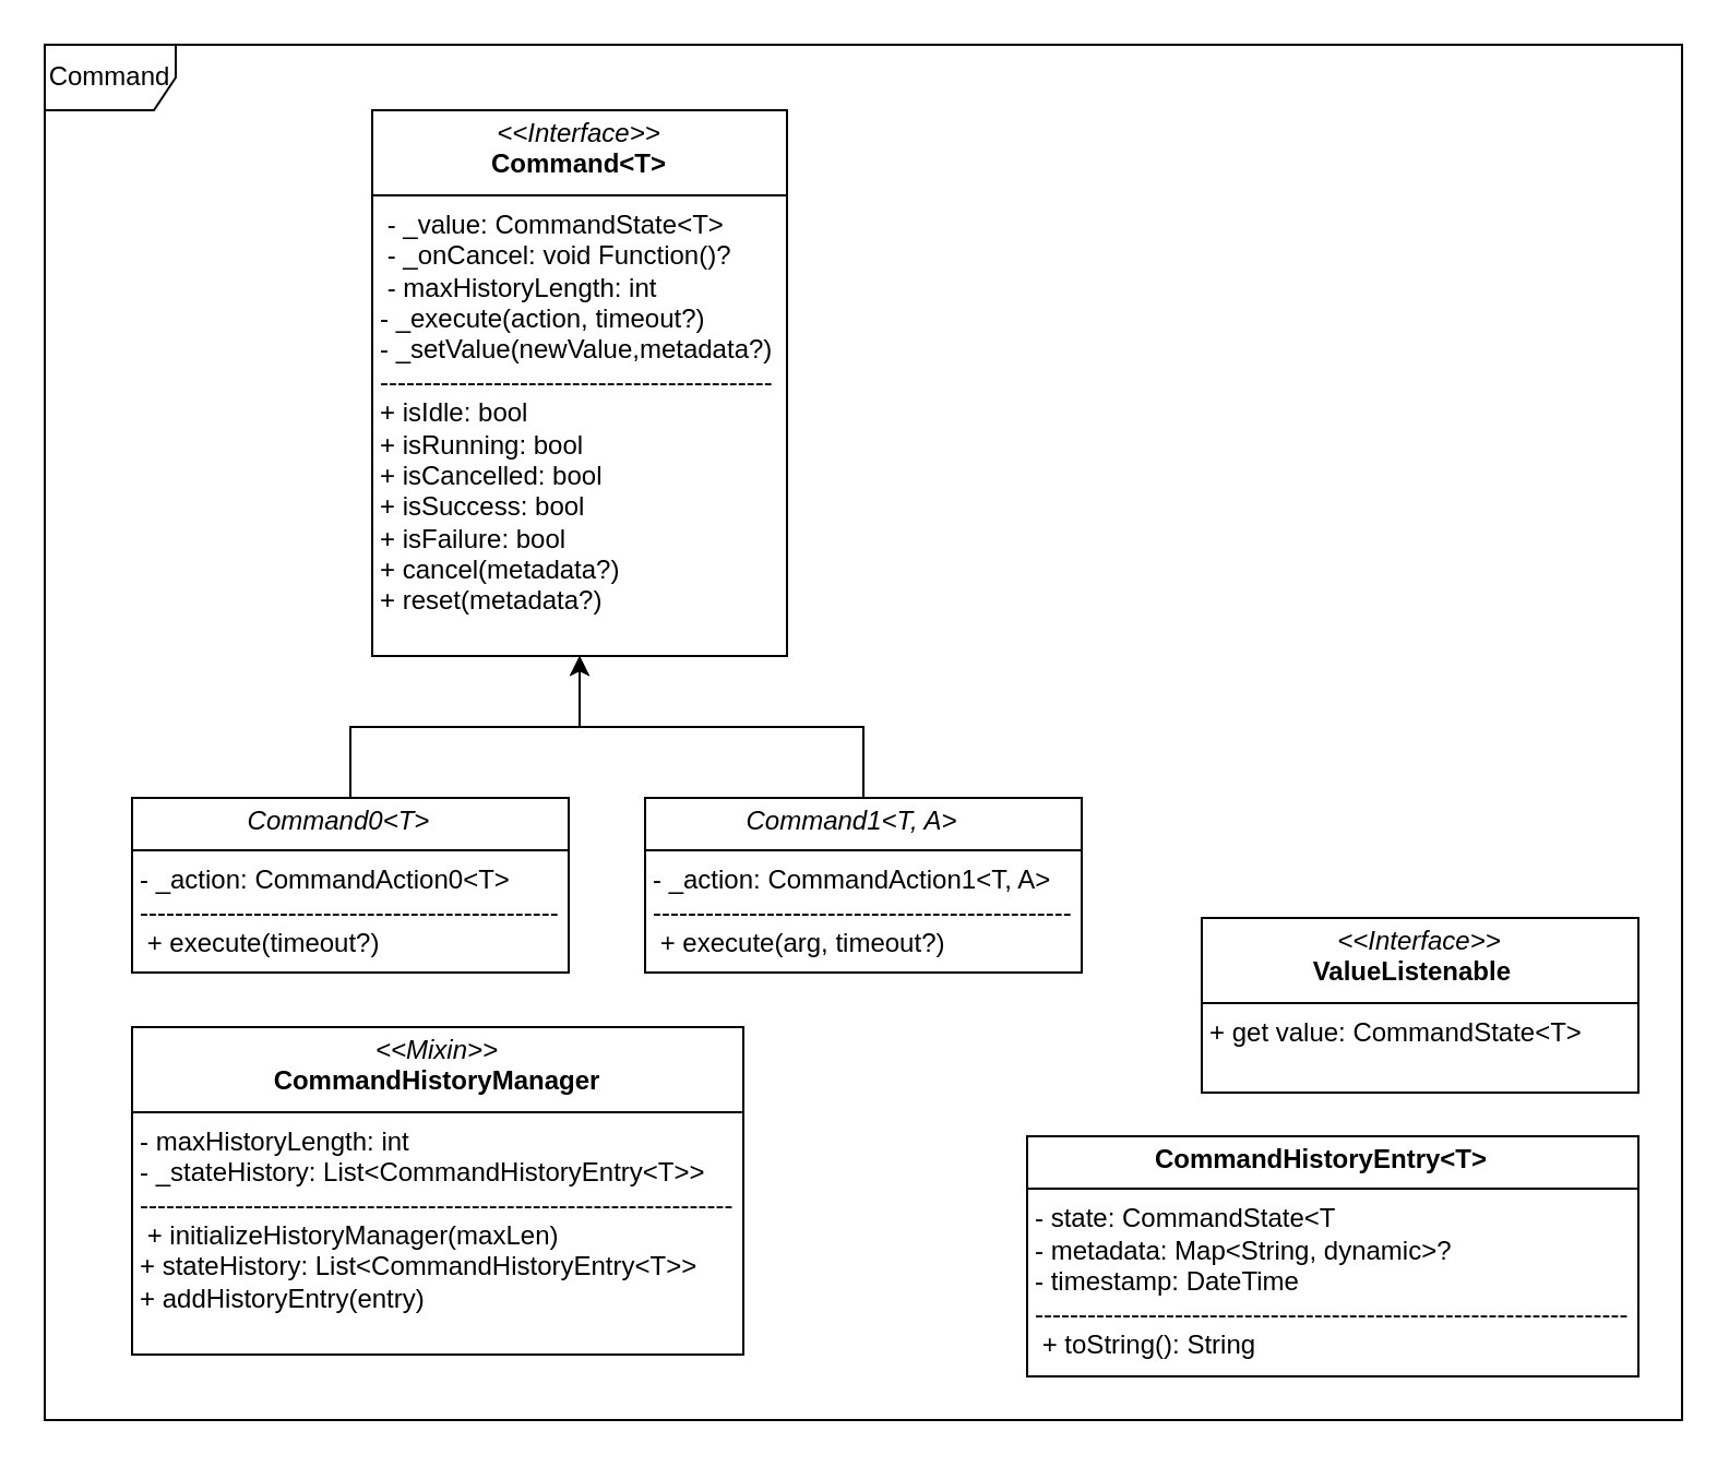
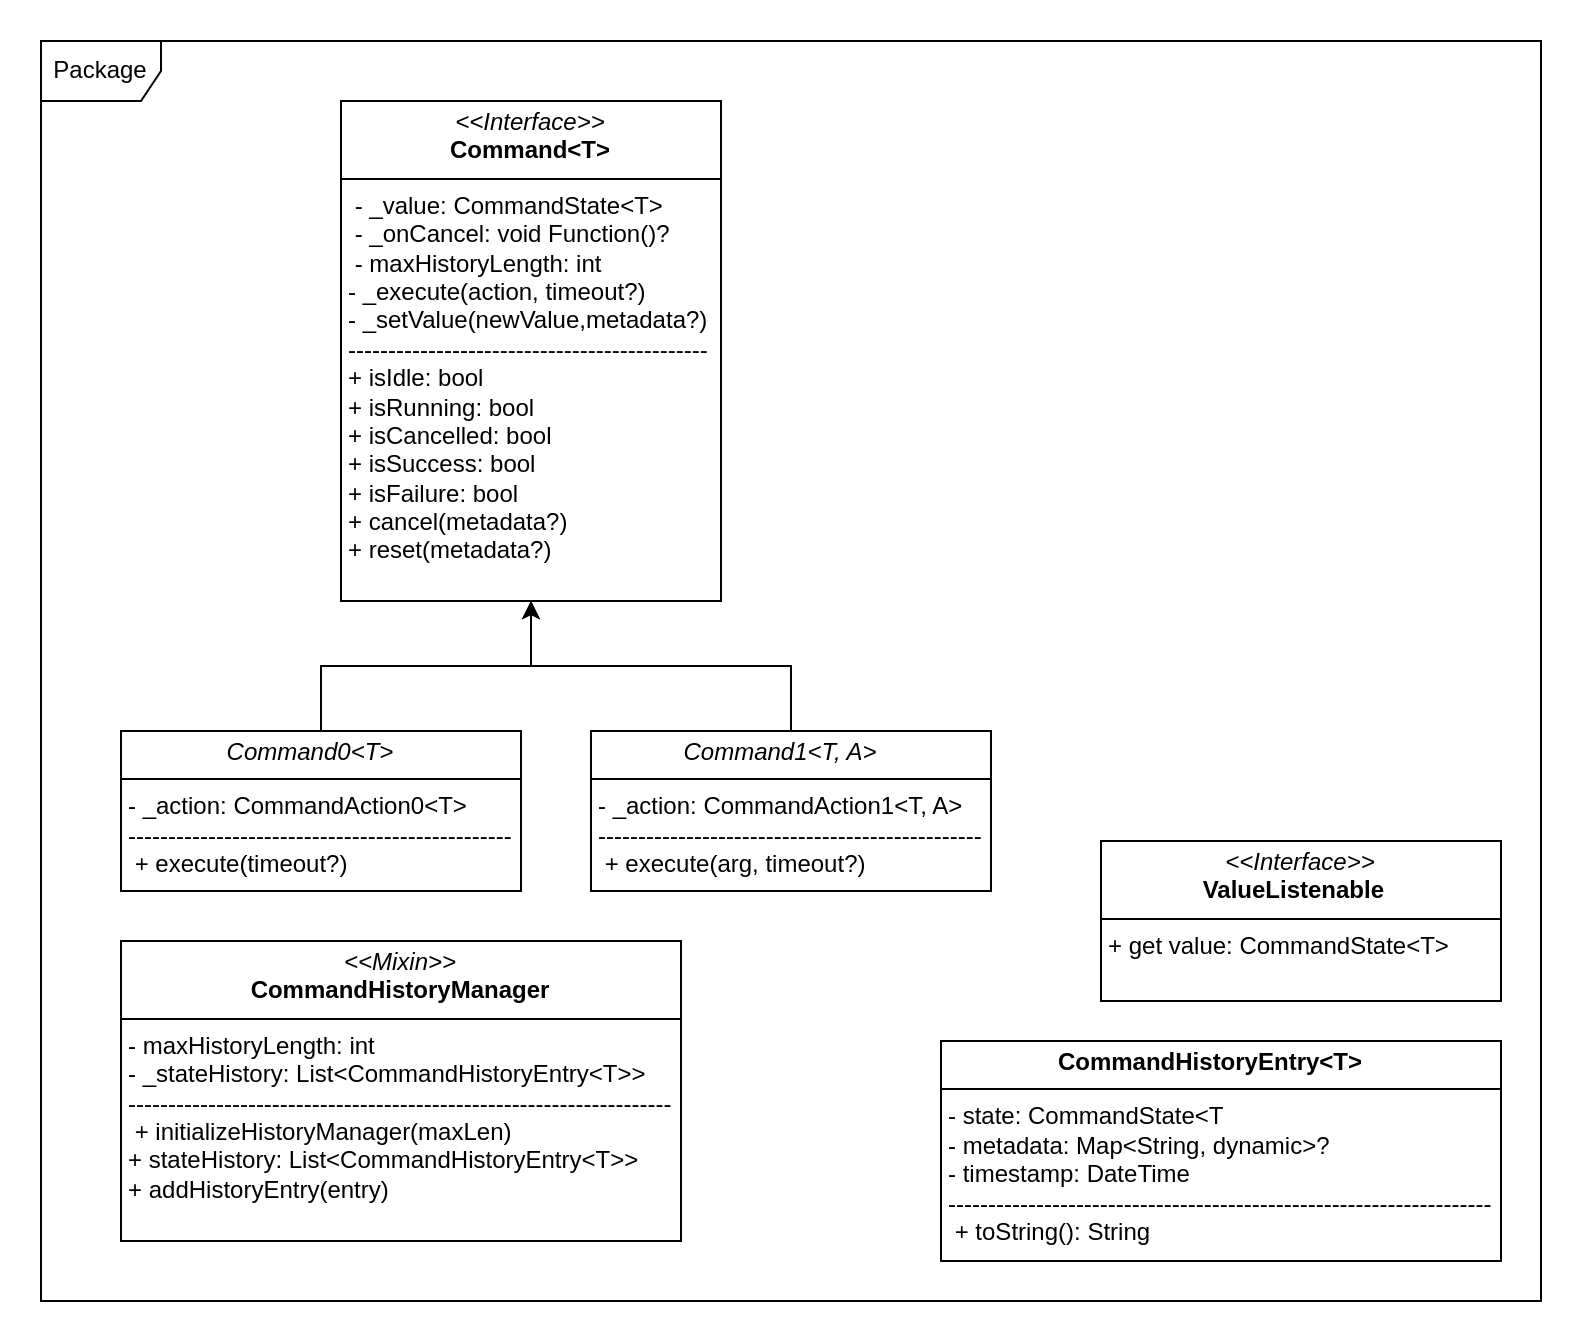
  <mxCell id="0" />
  <mxCell id="1" parent="0" />
- <mxCell id="2" value="Command" style="shape=umlFrame;whiteSpace=wrap;html=1;pointerEvents=0;" parent="1" vertex="1"><mxGeometry x="20" y="20" width="750" height="630" as="geometry" /></mxCell>
+ <mxCell id="2" value="Package" style="shape=umlFrame;whiteSpace=wrap;html=1;pointerEvents=0;" parent="1" vertex="1"><mxGeometry x="20" y="20" width="750" height="630" as="geometry" /></mxCell>
  <mxCell id="3" value="&lt;p style=&quot;margin:0px;margin-top:4px;text-align:center;&quot;&gt;&lt;i&gt;&amp;lt;&amp;lt;Interface&amp;gt;&amp;gt;&lt;/i&gt;&lt;br&gt;&lt;b&gt;Command&amp;lt;T&amp;gt;&lt;/b&gt;&lt;/p&gt;&lt;hr size=&quot;1&quot; style=&quot;border-style:solid;&quot;&gt;&lt;p style=&quot;margin:0px;margin-left:4px;&quot;&gt;&lt;/p&gt;&lt;p style=&quot;margin:0px;margin-left:4px;&quot;&gt;&amp;nbsp;- _value: CommandState&amp;lt;T&amp;gt;&amp;nbsp;&lt;/p&gt;&lt;p style=&quot;margin:0px;margin-left:4px;&quot;&gt;&amp;nbsp;- _onCancel: void Function()?&lt;/p&gt;&lt;p style=&quot;margin:0px;margin-left:4px;&quot;&gt;&amp;nbsp;- maxHistoryLength: int&lt;/p&gt;&lt;p style=&quot;margin:0px;margin-left:4px;&quot;&gt;- _execute(action, timeout?)&lt;/p&gt;&lt;p style=&quot;margin:0px;margin-left:4px;&quot;&gt;&lt;span style=&quot;background-color: transparent;&quot;&gt;- _setValue(newValue,metadata?)&lt;/span&gt;&amp;nbsp;&lt;/p&gt;&lt;p style=&quot;margin:0px;margin-left:4px;&quot;&gt;&lt;span style=&quot;background-color: transparent;&quot;&gt;---------------------------------------------&lt;/span&gt;&lt;/p&gt;&lt;p style=&quot;margin:0px;margin-left:4px;&quot;&gt;&lt;span style=&quot;background-color: transparent;&quot;&gt;+ isIdle: bool&lt;/span&gt;&lt;/p&gt;&lt;p style=&quot;margin:0px;margin-left:4px;&quot;&gt;+ isRunning: bool&lt;/p&gt;&lt;p style=&quot;margin:0px;margin-left:4px;&quot;&gt;+ isCancelled: bool&lt;/p&gt;&lt;p style=&quot;margin:0px;margin-left:4px;&quot;&gt;+ isSuccess: bool&lt;/p&gt;&lt;p style=&quot;margin:0px;margin-left:4px;&quot;&gt;+ isFailure: bool&lt;/p&gt;&lt;p style=&quot;margin:0px;margin-left:4px;&quot;&gt;+ cancel(metadata?)&lt;/p&gt;&lt;p style=&quot;margin:0px;margin-left:4px;&quot;&gt;+ reset(metadata?)&amp;nbsp; &amp;nbsp; &amp;nbsp;&lt;/p&gt;" style="verticalAlign=top;align=left;overflow=fill;html=1;whiteSpace=wrap;" parent="1" vertex="1"><mxGeometry x="170" y="50" width="190" height="250" as="geometry" /></mxCell>
  <mxCell id="4" style="edgeStyle=orthogonalEdgeStyle;rounded=0;orthogonalLoop=1;jettySize=auto;html=1;exitX=0.5;exitY=1;exitDx=0;exitDy=0;" parent="1" source="3" target="3" edge="1"><mxGeometry relative="1" as="geometry" /></mxCell>
  <mxCell id="5" value="&lt;p style=&quot;margin:0px;margin-top:4px;text-align:center;&quot;&gt;&lt;i&gt;&amp;lt;&amp;lt;Mixin&amp;gt;&amp;gt;&lt;/i&gt;&lt;br&gt;&lt;b&gt;CommandHistoryManager&lt;/b&gt;&lt;/p&gt;&lt;hr size=&quot;1&quot; style=&quot;border-style:solid;&quot;&gt;&lt;p style=&quot;margin:0px;margin-left:4px;&quot;&gt;&lt;/p&gt;&lt;p style=&quot;margin:0px;margin-left:4px;&quot;&gt;- maxHistoryLength: int&amp;nbsp;&lt;/p&gt;&lt;p style=&quot;margin:0px;margin-left:4px;&quot;&gt;- _stateHistory: List&amp;lt;CommandHistoryEntry&amp;lt;T&amp;gt;&amp;gt;&lt;/p&gt;&lt;p style=&quot;margin:0px;margin-left:4px;&quot;&gt;--------------------------------------------------------------------&lt;/p&gt;&lt;p style=&quot;margin:0px;margin-left:4px;&quot;&gt;&amp;nbsp;+ initializeHistoryManager(maxLen)&lt;/p&gt;&lt;p style=&quot;margin:0px;margin-left:4px;&quot;&gt;+ stateHistory: List&amp;lt;CommandHistoryEntry&amp;lt;T&amp;gt;&amp;gt;&lt;/p&gt;&lt;p style=&quot;margin:0px;margin-left:4px;&quot;&gt;+ addHistoryEntry(entry)&amp;nbsp; &amp;nbsp;&amp;nbsp;&lt;/p&gt;" style="verticalAlign=top;align=left;overflow=fill;html=1;whiteSpace=wrap;" vertex="1" parent="1"><mxGeometry x="60" y="470" width="280" height="150" as="geometry" /></mxCell>
  <mxCell id="6" value="&lt;p style=&quot;margin:0px;margin-top:4px;text-align:center;&quot;&gt;&lt;b&gt;CommandHistoryEntry&amp;lt;T&amp;gt;&amp;nbsp; &amp;nbsp;&lt;/b&gt;&lt;/p&gt;&lt;hr size=&quot;1&quot; style=&quot;border-style:solid;&quot;&gt;&lt;p style=&quot;margin:0px;margin-left:4px;&quot;&gt;&lt;/p&gt;&lt;p style=&quot;margin:0px;margin-left:4px;&quot;&gt;- state: CommandState&amp;lt;T&lt;/p&gt;&lt;p style=&quot;margin:0px;margin-left:4px;&quot;&gt;- metadata: Map&amp;lt;String, dynamic&amp;gt;?&lt;/p&gt;&lt;p style=&quot;margin:0px;margin-left:4px;&quot;&gt;- timestamp: DateTime&amp;nbsp;&lt;/p&gt;&lt;p style=&quot;margin:0px;margin-left:4px;&quot;&gt;--------------------------------------------------------------------&lt;/p&gt;&lt;p style=&quot;margin:0px;margin-left:4px;&quot;&gt;&lt;span style=&quot;background-color: transparent;&quot;&gt;&amp;nbsp;+ toString(): String&amp;nbsp;&lt;/span&gt;&lt;span style=&quot;background-color: transparent; color: light-dark(rgb(0, 0, 0), rgb(255, 255, 255));&quot;&gt;&amp;nbsp;&lt;/span&gt;&lt;/p&gt;" style="verticalAlign=top;align=left;overflow=fill;html=1;whiteSpace=wrap;" vertex="1" parent="1"><mxGeometry x="470" y="520" width="280" height="110" as="geometry" /></mxCell>
  <mxCell id="7" value="&lt;p style=&quot;margin:0px;margin-top:4px;text-align:center;&quot;&gt;&lt;i&gt;&amp;lt;&amp;lt;Interface&amp;gt;&amp;gt;&lt;/i&gt;&lt;br&gt;&lt;b&gt;ValueListenable&amp;nbsp;&amp;nbsp;&lt;/b&gt;&lt;/p&gt;&lt;hr size=&quot;1&quot; style=&quot;border-style:solid;&quot;&gt;&lt;p style=&quot;margin:0px;margin-left:4px;&quot;&gt;&lt;/p&gt;&lt;p style=&quot;margin:0px;margin-left:4px;&quot;&gt;+ get value: CommandState&amp;lt;T&amp;gt;&lt;/p&gt;" style="verticalAlign=top;align=left;overflow=fill;html=1;whiteSpace=wrap;" vertex="1" parent="1"><mxGeometry x="550" y="420" width="200" height="80" as="geometry" /></mxCell>
  <mxCell id="8" style="edgeStyle=orthogonalEdgeStyle;rounded=0;orthogonalLoop=1;jettySize=auto;html=1;" edge="1" parent="1" source="9" target="3"><mxGeometry relative="1" as="geometry" /></mxCell>
  <mxCell id="9" value="&lt;p style=&quot;margin: 4px 0px 0px; text-align: center;&quot;&gt;&lt;span style=&quot;background-color: transparent; text-align: left;&quot;&gt;&lt;i&gt;&amp;nbsp;Command0&amp;lt;T&amp;gt;&amp;nbsp; &amp;nbsp;&lt;/i&gt;&lt;/span&gt;&lt;b&gt;&amp;nbsp;&lt;/b&gt;&lt;/p&gt;&lt;hr size=&quot;1&quot; style=&quot;border-style:solid;&quot;&gt;&lt;p style=&quot;margin:0px;margin-left:4px;&quot;&gt;&lt;/p&gt;&lt;p style=&quot;margin:0px;margin-left:4px;&quot;&gt;- _action: CommandAction0&amp;lt;T&amp;gt;&lt;/p&gt;&lt;p style=&quot;margin:0px;margin-left:4px;&quot;&gt;------------------------------------------------&lt;/p&gt;&lt;p style=&quot;margin:0px;margin-left:4px;&quot;&gt;&amp;nbsp;+ execute(timeout?)&lt;/p&gt;" style="verticalAlign=top;align=left;overflow=fill;html=1;whiteSpace=wrap;" vertex="1" parent="1"><mxGeometry x="60" y="365" width="200" height="80" as="geometry" /></mxCell>
  <mxCell id="10" style="edgeStyle=orthogonalEdgeStyle;rounded=0;orthogonalLoop=1;jettySize=auto;html=1;" edge="1" parent="1" source="11" target="3"><mxGeometry relative="1" as="geometry" /></mxCell>
  <mxCell id="11" value="&lt;p style=&quot;margin: 4px 0px 0px; text-align: center;&quot;&gt;&lt;span style=&quot;background-color: transparent; text-align: left;&quot;&gt;&lt;i&gt;&amp;nbsp;Command1&amp;lt;T, A&amp;gt;&amp;nbsp; &amp;nbsp;&lt;/i&gt;&lt;/span&gt;&lt;b&gt;&amp;nbsp;&lt;/b&gt;&lt;/p&gt;&lt;hr size=&quot;1&quot; style=&quot;border-style:solid;&quot;&gt;&lt;p style=&quot;margin:0px;margin-left:4px;&quot;&gt;&lt;/p&gt;&lt;p style=&quot;margin:0px;margin-left:4px;&quot;&gt;- _action: CommandAction1&amp;lt;T, A&amp;gt;&lt;/p&gt;&lt;p style=&quot;margin:0px;margin-left:4px;&quot;&gt;------------------------------------------------&lt;/p&gt;&lt;p style=&quot;margin:0px;margin-left:4px;&quot;&gt;&amp;nbsp;+ execute(arg, timeout?)&lt;/p&gt;" style="verticalAlign=top;align=left;overflow=fill;html=1;whiteSpace=wrap;" vertex="1" parent="1"><mxGeometry x="295" y="365" width="200" height="80" as="geometry" /></mxCell>
